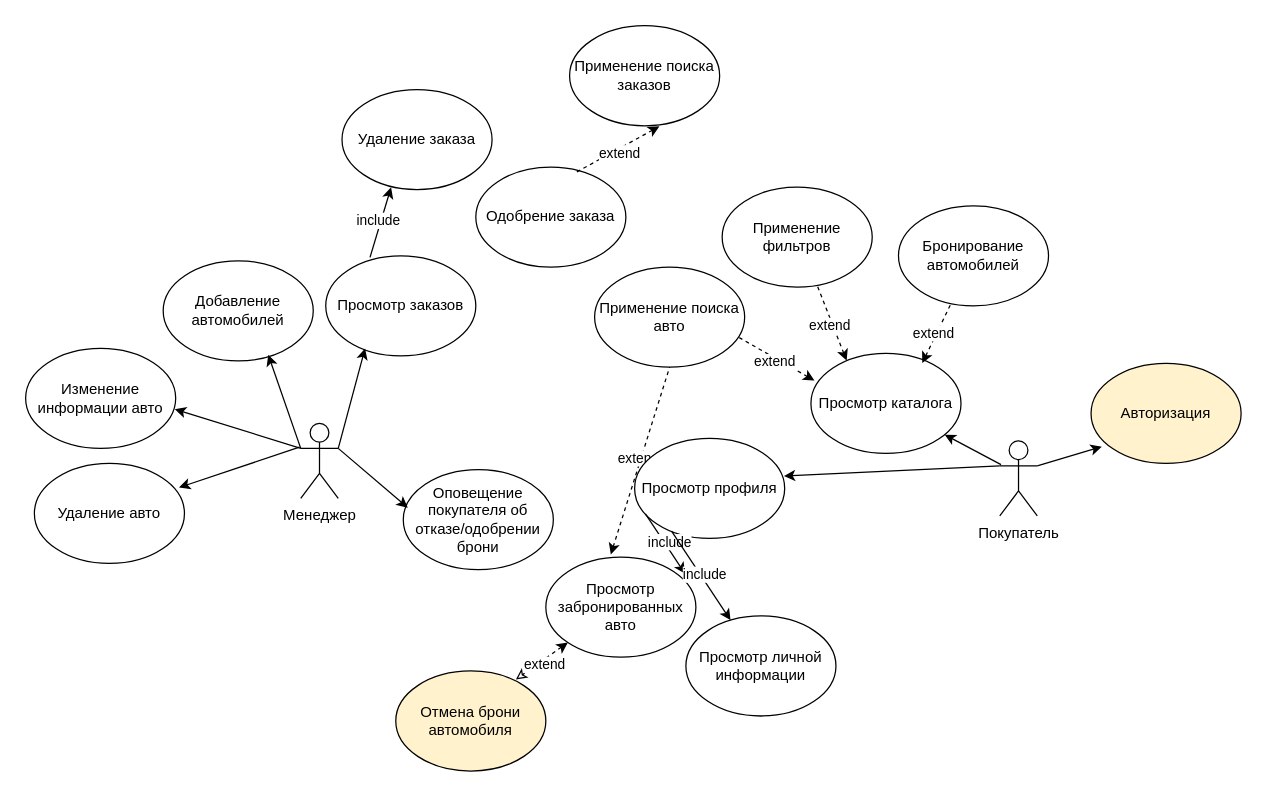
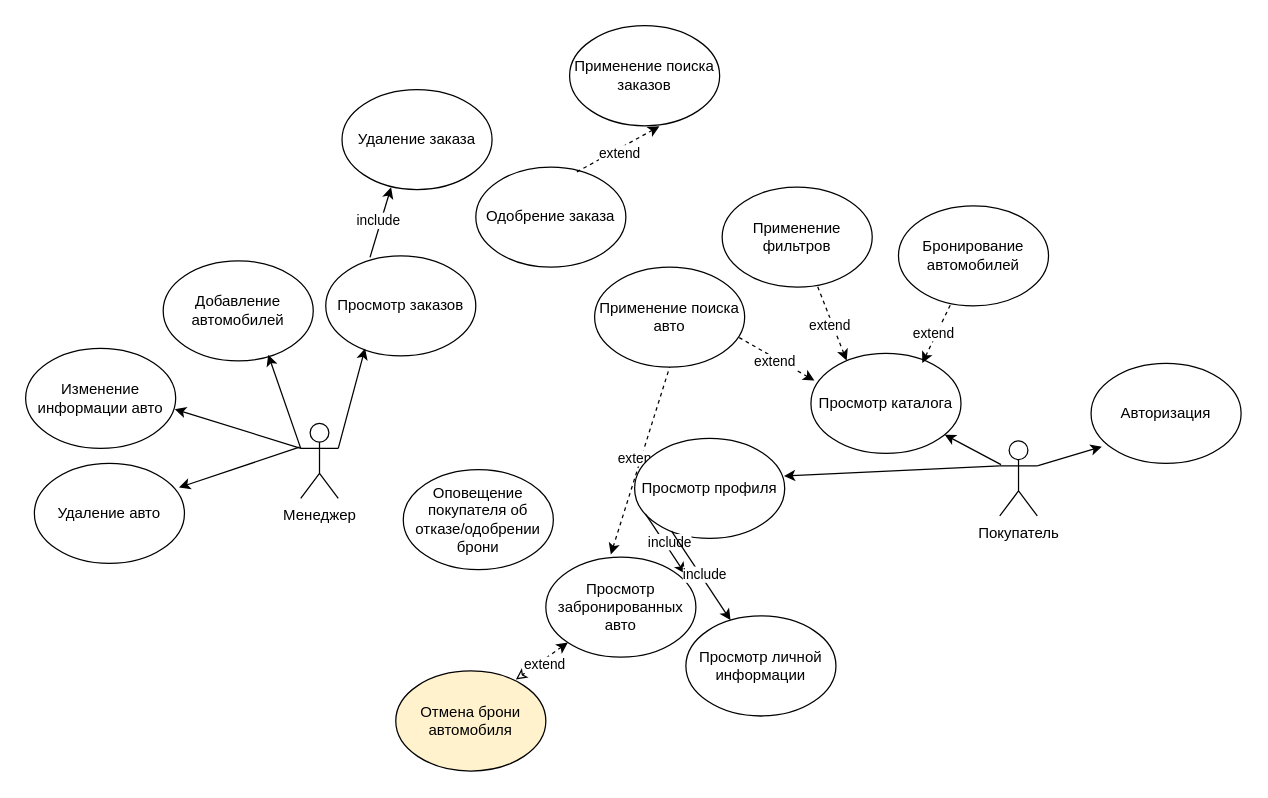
  <mxCell id="0" />
  <mxCell id="1" parent="0" />
  <mxCell id="2" value="Покупатель" style="shape=umlActor;verticalLabelPosition=bottom;verticalAlign=top;html=1;outlineConnect=0;" parent="1" vertex="1"><mxGeometry x="799" y="352" width="30" height="60" as="geometry" /></mxCell>
  <mxCell id="3" value="Добавление&lt;br style=&quot;border-color: var(--border-color);&quot;&gt;автомобилей" style="ellipse;whiteSpace=wrap;html=1;" parent="1" vertex="1"><mxGeometry x="130" y="208" width="120" height="80" as="geometry" /></mxCell>
  <mxCell id="4" value="Менеджер" style="shape=umlActor;verticalLabelPosition=bottom;verticalAlign=top;html=1;outlineConnect=0;" parent="1" vertex="1"><mxGeometry x="240" y="338" width="30" height="60" as="geometry" /></mxCell>
  <mxCell id="5" value="Изменение информации авто" style="ellipse;whiteSpace=wrap;html=1;" parent="1" vertex="1"><mxGeometry x="20" y="278" width="120" height="80" as="geometry" /></mxCell>
- <mxCell id="6" value="Авторизация" style="ellipse;whiteSpace=wrap;html=1;fillColor=#fff2cc;" parent="1" vertex="1"><mxGeometry x="872" y="290" width="120" height="80" as="geometry" /></mxCell>
+ <mxCell id="6" value="Авторизация" style="ellipse;whiteSpace=wrap;html=1;" parent="1" vertex="1"><mxGeometry x="872" y="290" width="120" height="80" as="geometry" /></mxCell>
  <mxCell id="7" value="" style="endArrow=classic;html=1;rounded=0;entryX=0.994;entryY=0.608;entryDx=0;entryDy=0;entryPerimeter=0;exitX=0;exitY=0.333;exitDx=0;exitDy=0;exitPerimeter=0;" parent="1" source="4" target="5" edge="1"><mxGeometry width="50" height="50" relative="1" as="geometry"><mxPoint x="420" y="298" as="sourcePoint" /><mxPoint x="470" y="248" as="targetPoint" /></mxGeometry></mxCell>
  <mxCell id="8" value="" style="endArrow=classic;html=1;rounded=0;exitX=0;exitY=0.333;exitDx=0;exitDy=0;exitPerimeter=0;entryX=0.7;entryY=0.939;entryDx=0;entryDy=0;entryPerimeter=0;" parent="1" source="4" target="3" edge="1"><mxGeometry width="50" height="50" relative="1" as="geometry"><mxPoint x="220" y="268" as="sourcePoint" /><mxPoint x="350" y="278" as="targetPoint" /></mxGeometry></mxCell>
  <mxCell id="9" value="" style="endArrow=classic;html=1;rounded=0;entryX=0.072;entryY=0.833;entryDx=0;entryDy=0;entryPerimeter=0;exitX=1;exitY=0.333;exitDx=0;exitDy=0;exitPerimeter=0;" parent="1" source="2" target="6" edge="1"><mxGeometry width="50" height="50" relative="1" as="geometry"><mxPoint x="699" y="252" as="sourcePoint" /><mxPoint x="749" y="202" as="targetPoint" /></mxGeometry></mxCell>
  <mxCell id="10" value="Бронирование автомобилей" style="ellipse;whiteSpace=wrap;html=1;" parent="1" vertex="1"><mxGeometry x="718" y="164" width="120" height="80" as="geometry" /></mxCell>
  <mxCell id="11" value="Просмотр каталога" style="ellipse;whiteSpace=wrap;html=1;" parent="1" vertex="1"><mxGeometry x="648" y="282" width="120" height="80" as="geometry" /></mxCell>
  <mxCell id="12" value="Применение поиска&lt;br&gt;авто" style="ellipse;whiteSpace=wrap;html=1;" parent="1" vertex="1"><mxGeometry x="475" y="213" width="120" height="80" as="geometry" /></mxCell>
  <mxCell id="13" value="" style="endArrow=none;html=1;rounded=0;entryX=0.964;entryY=0.705;entryDx=0;entryDy=0;entryPerimeter=0;startArrow=classic;startFill=1;endFill=0;dashed=1;exitX=0.023;exitY=0.272;exitDx=0;exitDy=0;exitPerimeter=0;" parent="1" source="11" target="12" edge="1"><mxGeometry width="50" height="50" relative="1" as="geometry"><mxPoint x="638" y="308.5" as="sourcePoint" /><mxPoint x="607" y="293.5" as="targetPoint" /></mxGeometry></mxCell>
  <mxCell id="14" value="extend" style="edgeLabel;html=1;align=center;verticalAlign=middle;resizable=0;points=[];" parent="13" vertex="1" connectable="0"><mxGeometry x="0.016" y="3" relative="1" as="geometry"><mxPoint as="offset" /></mxGeometry></mxCell>
  <mxCell id="15" value="Применение фильтров" style="ellipse;whiteSpace=wrap;html=1;" parent="1" vertex="1"><mxGeometry x="577" y="149" width="120" height="80" as="geometry" /></mxCell>
  <mxCell id="16" value="" style="endArrow=none;html=1;rounded=0;entryX=0.636;entryY=0.994;entryDx=0;entryDy=0;entryPerimeter=0;startArrow=classic;startFill=1;endFill=0;dashed=1;exitX=0.238;exitY=0.072;exitDx=0;exitDy=0;exitPerimeter=0;" parent="1" source="11" target="15" edge="1"><mxGeometry width="50" height="50" relative="1" as="geometry"><mxPoint x="747" y="254" as="sourcePoint" /><mxPoint x="703" y="243.5" as="targetPoint" /></mxGeometry></mxCell>
  <mxCell id="17" value="extend" style="edgeLabel;html=1;align=center;verticalAlign=middle;resizable=0;points=[];" parent="16" vertex="1" connectable="0"><mxGeometry x="0.016" y="3" relative="1" as="geometry"><mxPoint as="offset" /></mxGeometry></mxCell>
  <mxCell id="18" value="" style="endArrow=classic;html=1;rounded=0;" parent="1" target="11" edge="1"><mxGeometry width="50" height="50" relative="1" as="geometry"><mxPoint x="800" y="371" as="sourcePoint" /><mxPoint x="804" y="292" as="targetPoint" /></mxGeometry></mxCell>
  <mxCell id="19" value="Просмотр заказов" style="ellipse;whiteSpace=wrap;html=1;" parent="1" vertex="1"><mxGeometry x="260" y="204" width="120" height="80" as="geometry" /></mxCell>
  <mxCell id="20" value="" style="endArrow=classic;html=1;rounded=0;exitX=1;exitY=0.333;exitDx=0;exitDy=0;exitPerimeter=0;entryX=0.262;entryY=0.926;entryDx=0;entryDy=0;entryPerimeter=0;" parent="1" source="4" target="19" edge="1"><mxGeometry width="50" height="50" relative="1" as="geometry"><mxPoint x="250" y="368" as="sourcePoint" /><mxPoint x="224" y="293" as="targetPoint" /></mxGeometry></mxCell>
  <mxCell id="21" value="Удаление авто" style="ellipse;whiteSpace=wrap;html=1;" parent="1" vertex="1"><mxGeometry x="27" y="370" width="120" height="80" as="geometry" /></mxCell>
  <mxCell id="22" value="" style="endArrow=classic;html=1;rounded=0;entryX=0.964;entryY=0.241;entryDx=0;entryDy=0;entryPerimeter=0;" parent="1" target="21" edge="1"><mxGeometry width="50" height="50" relative="1" as="geometry"><mxPoint x="239" y="357" as="sourcePoint" /><mxPoint x="149" y="337" as="targetPoint" /></mxGeometry></mxCell>
  <mxCell id="23" value="Одобрение заказа" style="ellipse;whiteSpace=wrap;html=1;" parent="1" vertex="1"><mxGeometry x="380" y="133" width="120" height="80" as="geometry" /></mxCell>
  <mxCell id="24" value="Просмотр забронированных авто" style="ellipse;whiteSpace=wrap;html=1;" parent="1" vertex="1"><mxGeometry x="436" y="445" width="120" height="80" as="geometry" /></mxCell>
  <mxCell id="25" value="" style="endArrow=classic;html=1;rounded=0;exitX=0;exitY=0.333;exitDx=0;exitDy=0;exitPerimeter=0;entryX=0.995;entryY=0.377;entryDx=0;entryDy=0;entryPerimeter=0;" parent="1" source="2" target="35" edge="1"><mxGeometry width="50" height="50" relative="1" as="geometry"><mxPoint x="810" y="381" as="sourcePoint" /><mxPoint x="752" y="447" as="targetPoint" /></mxGeometry></mxCell>
  <mxCell id="26" value="" style="endArrow=none;html=1;rounded=0;entryX=0.5;entryY=1;entryDx=0;entryDy=0;startArrow=classic;startFill=1;endFill=0;dashed=1;exitX=0.433;exitY=-0.028;exitDx=0;exitDy=0;exitPerimeter=0;" parent="1" source="24" target="12" edge="1"><mxGeometry width="50" height="50" relative="1" as="geometry"><mxPoint x="661" y="314" as="sourcePoint" /><mxPoint x="601" y="279" as="targetPoint" /></mxGeometry></mxCell>
  <mxCell id="27" value="extend" style="edgeLabel;html=1;align=center;verticalAlign=middle;resizable=0;points=[];" parent="26" vertex="1" connectable="0"><mxGeometry x="0.016" y="3" relative="1" as="geometry"><mxPoint as="offset" /></mxGeometry></mxCell>
  <mxCell id="28" value="Оповещение покупателя об отказе/одобрении брони" style="ellipse;whiteSpace=wrap;html=1;" parent="1" vertex="1"><mxGeometry x="322" y="375" width="120" height="80" as="geometry" /></mxCell>
- <mxCell id="29" value="" style="endArrow=classic;html=1;rounded=0;exitX=1;exitY=0.333;exitDx=0;exitDy=0;exitPerimeter=0;entryX=0.03;entryY=0.381;entryDx=0;entryDy=0;entryPerimeter=0;" parent="1" source="4" target="28" edge="1"><mxGeometry width="50" height="50" relative="1" as="geometry"><mxPoint x="280" y="368" as="sourcePoint" /><mxPoint x="315" y="338" as="targetPoint" /></mxGeometry></mxCell>
  <mxCell id="30" value="Отмена брони автомобиля" style="ellipse;whiteSpace=wrap;html=1;fillColor=#fff2cc;" parent="1" vertex="1"><mxGeometry x="316" y="536" width="120" height="80" as="geometry" /></mxCell>
  <mxCell id="31" value="" style="endArrow=none;html=1;rounded=0;entryX=0.345;entryY=0.993;entryDx=0;entryDy=0;entryPerimeter=0;startArrow=classic;startFill=1;endFill=0;dashed=1;exitX=0.742;exitY=0.097;exitDx=0;exitDy=0;exitPerimeter=0;" edge="1" parent="1" source="11" target="10"><mxGeometry width="50" height="50" relative="1" as="geometry"><mxPoint x="802" y="318" as="sourcePoint" /><mxPoint x="778" y="259" as="targetPoint" /></mxGeometry></mxCell>
  <mxCell id="32" value="extend" style="edgeLabel;html=1;align=center;verticalAlign=middle;resizable=0;points=[];" vertex="1" connectable="0" parent="31"><mxGeometry x="0.016" y="3" relative="1" as="geometry"><mxPoint as="offset" /></mxGeometry></mxCell>
  <mxCell id="33" value="" style="endArrow=classic;html=1;rounded=0;entryX=0.8;entryY=0.085;entryDx=0;entryDy=0;startArrow=classic;startFill=1;endFill=0;dashed=1;exitX=0;exitY=1;exitDx=0;exitDy=0;entryPerimeter=0;" edge="1" parent="1" source="24" target="30"><mxGeometry width="50" height="50" relative="1" as="geometry"><mxPoint x="612" y="533" as="sourcePoint" /><mxPoint x="595" y="464" as="targetPoint" /></mxGeometry></mxCell>
  <mxCell id="34" value="extend" style="edgeLabel;html=1;align=center;verticalAlign=middle;resizable=0;points=[];" vertex="1" connectable="0" parent="33"><mxGeometry x="0.016" y="3" relative="1" as="geometry"><mxPoint as="offset" /></mxGeometry></mxCell>
  <mxCell id="35" value="Просмотр профиля" style="ellipse;whiteSpace=wrap;html=1;" vertex="1" parent="1"><mxGeometry x="507" y="350" width="120" height="80" as="geometry" /></mxCell>
  <mxCell id="36" value="" style="endArrow=classic;html=1;rounded=0;entryX=0.928;entryY=0.165;entryDx=0;entryDy=0;startArrow=none;startFill=0;endFill=1;exitX=0.072;exitY=0.755;exitDx=0;exitDy=0;exitPerimeter=0;entryPerimeter=0;" edge="1" parent="1" source="35" target="24"><mxGeometry width="50" height="50" relative="1" as="geometry"><mxPoint x="563" y="467" as="sourcePoint" /><mxPoint x="643" y="474" as="targetPoint" /></mxGeometry></mxCell>
  <mxCell id="37" value="include" style="edgeLabel;html=1;align=center;verticalAlign=middle;resizable=0;points=[];" vertex="1" connectable="0" parent="36"><mxGeometry x="0.016" y="3" relative="1" as="geometry"><mxPoint as="offset" /></mxGeometry></mxCell>
  <mxCell id="38" value="Просмотр личной информации" style="ellipse;whiteSpace=wrap;html=1;" vertex="1" parent="1"><mxGeometry x="548" y="492" width="120" height="80" as="geometry" /></mxCell>
  <mxCell id="39" value="" style="endArrow=classic;html=1;rounded=0;startArrow=none;startFill=0;endFill=1;exitX=0.246;exitY=0.927;exitDx=0;exitDy=0;exitPerimeter=0;" edge="1" parent="1" source="35" target="38"><mxGeometry width="50" height="50" relative="1" as="geometry"><mxPoint x="611" y="435" as="sourcePoint" /><mxPoint x="557" y="468" as="targetPoint" /></mxGeometry></mxCell>
  <mxCell id="40" value="include" style="edgeLabel;html=1;align=center;verticalAlign=middle;resizable=0;points=[];" vertex="1" connectable="0" parent="39"><mxGeometry x="0.016" y="3" relative="1" as="geometry"><mxPoint as="offset" /></mxGeometry></mxCell>
  <mxCell id="41" value="Удаление заказа" style="ellipse;whiteSpace=wrap;html=1;" vertex="1" parent="1"><mxGeometry x="273" y="71" width="120" height="80" as="geometry" /></mxCell>
  <mxCell id="42" value="Применение поиска заказов" style="ellipse;whiteSpace=wrap;html=1;" vertex="1" parent="1"><mxGeometry x="455" y="20" width="120" height="80" as="geometry" /></mxCell>
  <mxCell id="43" value="" style="endArrow=classic;html=1;rounded=0;entryX=0.327;entryY=0.978;entryDx=0;entryDy=0;startArrow=none;startFill=0;endFill=1;exitX=0.295;exitY=0.015;exitDx=0;exitDy=0;exitPerimeter=0;entryPerimeter=0;" edge="1" parent="1" source="19" target="41"><mxGeometry width="50" height="50" relative="1" as="geometry"><mxPoint x="212" y="123" as="sourcePoint" /><mxPoint x="158" y="156" as="targetPoint" /></mxGeometry></mxCell>
  <mxCell id="44" value="include" style="edgeLabel;html=1;align=center;verticalAlign=middle;resizable=0;points=[];" vertex="1" connectable="0" parent="43"><mxGeometry x="0.016" y="3" relative="1" as="geometry"><mxPoint as="offset" /></mxGeometry></mxCell>
  <mxCell id="45" value="" style="endArrow=none;html=1;rounded=0;entryX=0.666;entryY=0.055;entryDx=0;entryDy=0;startArrow=classic;startFill=1;endFill=0;dashed=1;exitX=0.598;exitY=1.006;exitDx=0;exitDy=0;exitPerimeter=0;entryPerimeter=0;" edge="1" parent="1" source="42" target="23"><mxGeometry width="50" height="50" relative="1" as="geometry"><mxPoint x="498" y="453" as="sourcePoint" /><mxPoint x="545" y="303" as="targetPoint" /></mxGeometry></mxCell>
  <mxCell id="46" value="extend" style="edgeLabel;html=1;align=center;verticalAlign=middle;resizable=0;points=[];" vertex="1" connectable="0" parent="45"><mxGeometry x="0.016" y="3" relative="1" as="geometry"><mxPoint as="offset" /></mxGeometry></mxCell>
